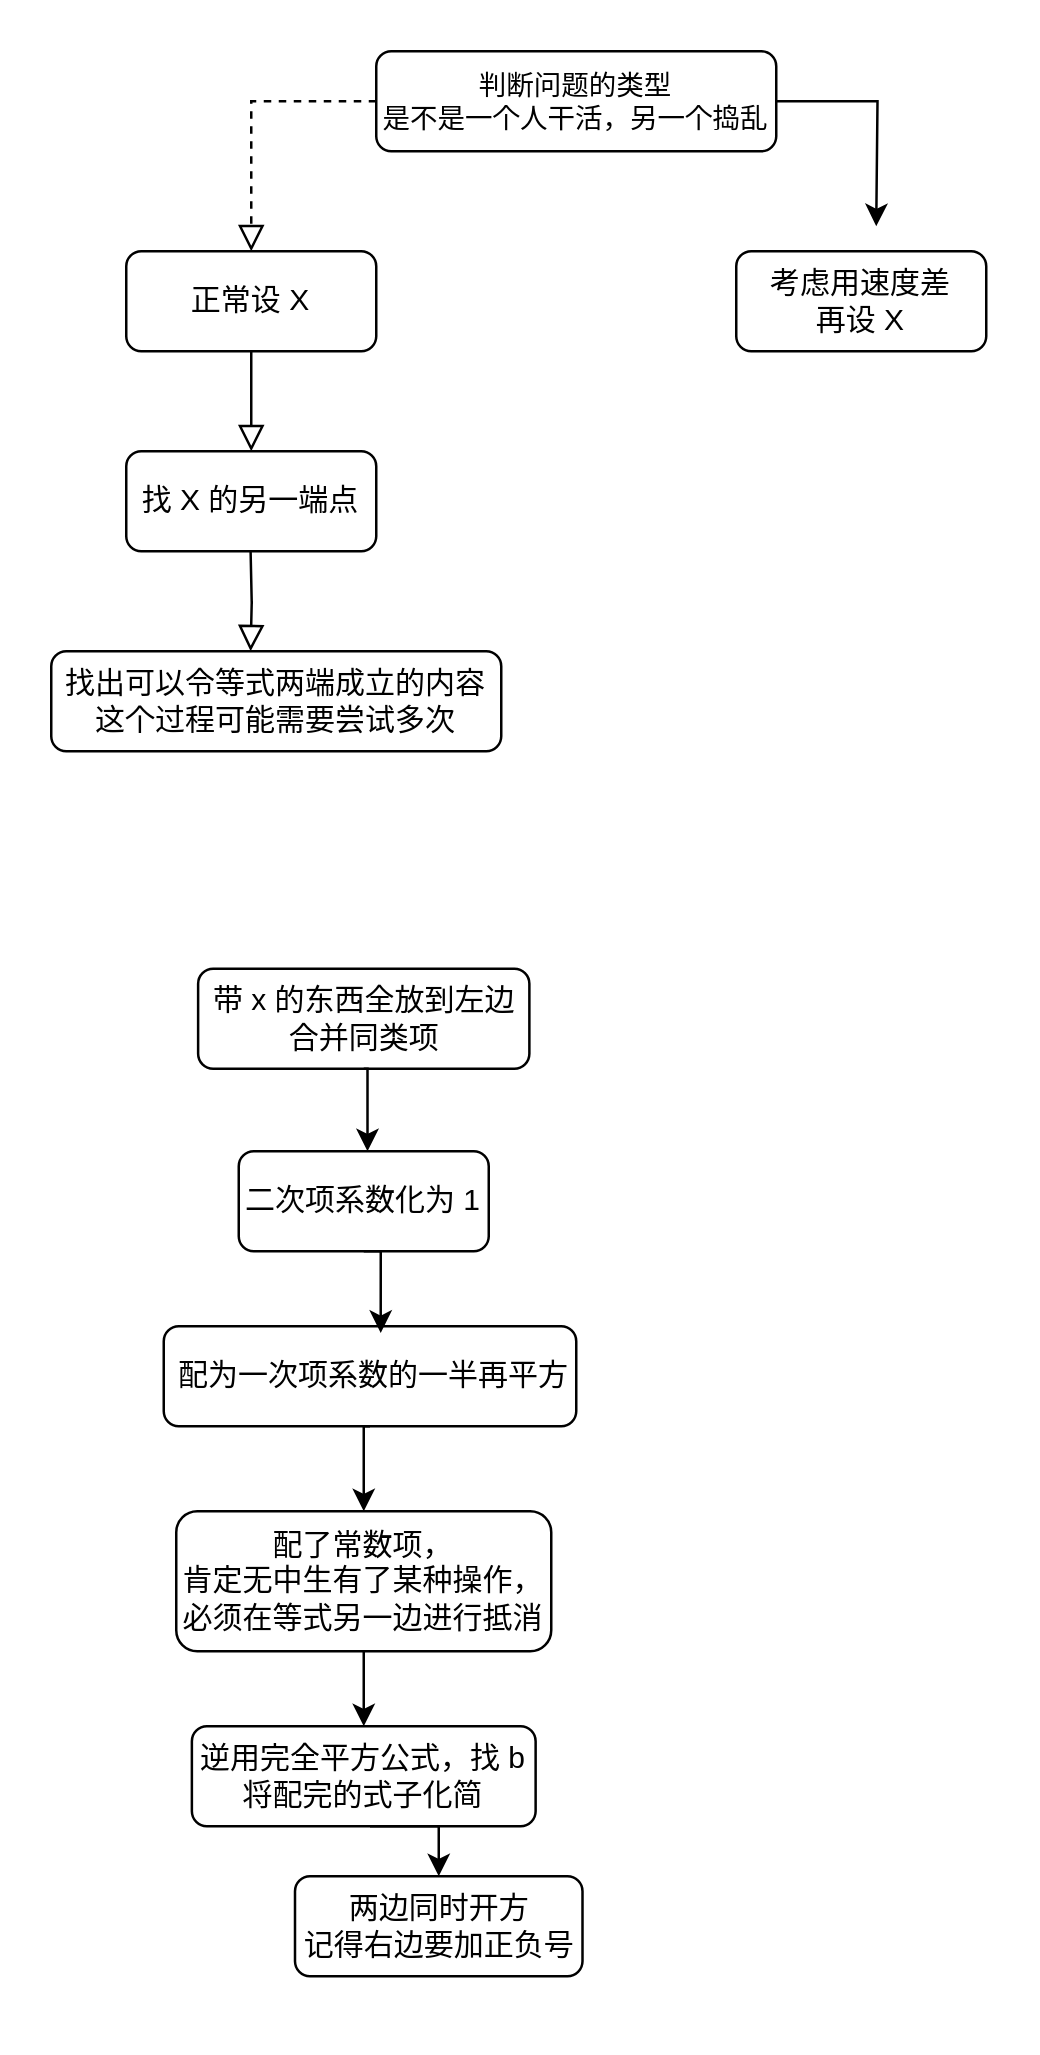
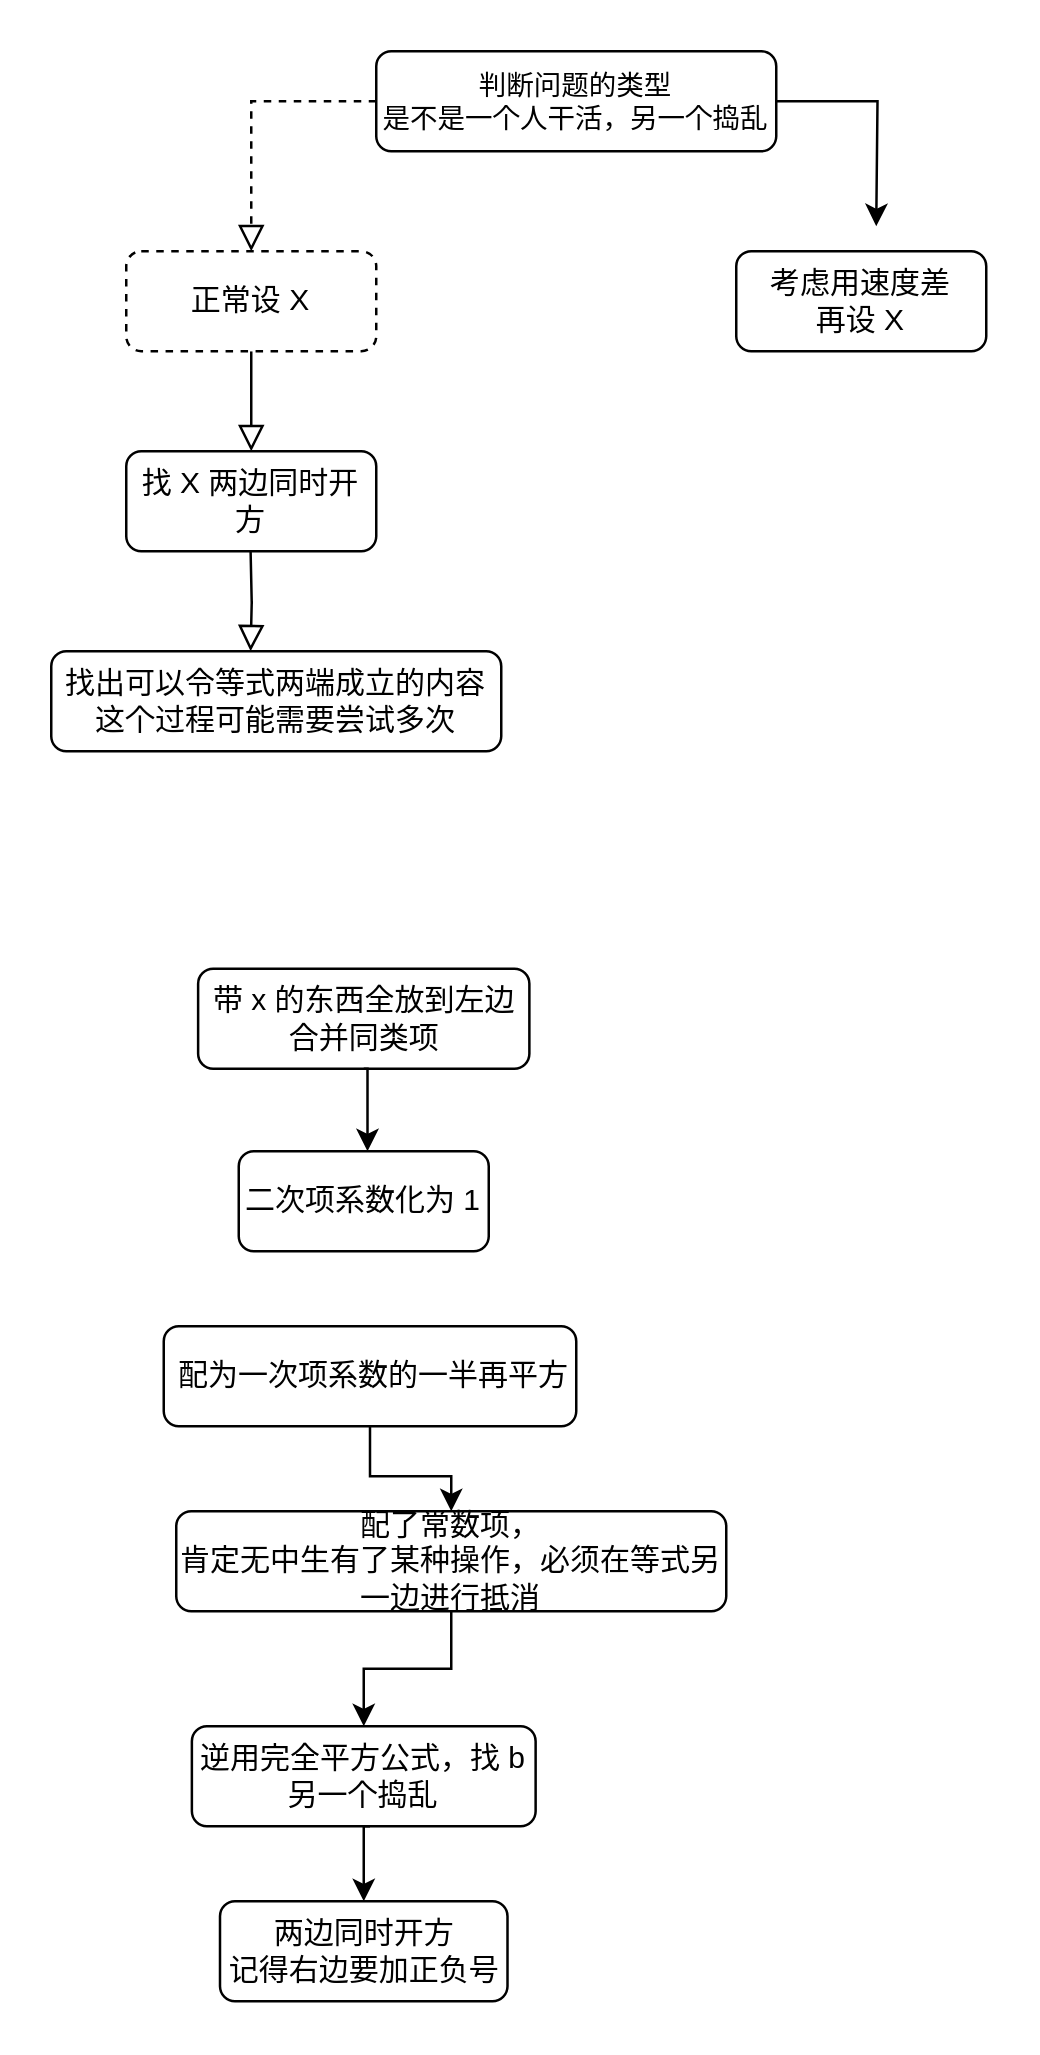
  <mxCell id="0" />
  <mxCell id="1" parent="0" />
  <mxCell id="2" value="" style="rounded=0;html=1;jettySize=auto;orthogonalLoop=1;fontSize=11;endArrow=block;endFill=0;endSize=8;strokeWidth=1;shadow=0;labelBackgroundColor=none;edgeStyle=orthogonalEdgeStyle;" parent="1" source="3" edge="1"><mxGeometry relative="1" as="geometry"><mxPoint x="100" y="180" as="targetPoint" /></mxGeometry></mxCell>
- <mxCell id="3" value="正常设 X" style="rounded=1;whiteSpace=wrap;html=1;fontSize=12;glass=0;strokeWidth=1;shadow=0;" parent="1" vertex="1"><mxGeometry x="50" y="100" width="100" height="40" as="geometry" /></mxCell>
- <mxCell id="4" value="找 X 的另一端点" style="rounded=1;whiteSpace=wrap;html=1;fontSize=12;glass=0;strokeWidth=1;shadow=0;" parent="1" vertex="1"><mxGeometry x="50" y="180" width="100" height="40" as="geometry" /></mxCell>
+ <mxCell id="3" value="正常设 X" style="rounded=1;whiteSpace=wrap;html=1;fontSize=12;glass=0;strokeWidth=1;shadow=0;dashed=1;" parent="1" vertex="1"><mxGeometry x="50" y="100" width="100" height="40" as="geometry" /></mxCell>
+ <mxCell id="4" value="找 X 两边同时开方" style="rounded=1;whiteSpace=wrap;html=1;fontSize=12;glass=0;strokeWidth=1;shadow=0;" parent="1" vertex="1"><mxGeometry x="50" y="180" width="100" height="40" as="geometry" /></mxCell>
  <mxCell id="5" value="找出可以令等式两端成立的内容&lt;div&gt;这个过程可能需要尝试多次&lt;/div&gt;" style="rounded=1;whiteSpace=wrap;html=1;fontSize=12;glass=0;strokeWidth=1;shadow=0;" parent="1" vertex="1"><mxGeometry x="20" y="260" width="180" height="40" as="geometry" /></mxCell>
  <mxCell id="6" value="" style="rounded=0;html=1;jettySize=auto;orthogonalLoop=1;fontSize=11;endArrow=block;endFill=0;endSize=8;strokeWidth=1;shadow=0;labelBackgroundColor=none;edgeStyle=orthogonalEdgeStyle;" parent="1" edge="1"><mxGeometry relative="1" as="geometry"><mxPoint x="99.74" y="220" as="sourcePoint" /><mxPoint x="99.74" y="260" as="targetPoint" /></mxGeometry></mxCell>
  <mxCell id="7" style="edgeStyle=orthogonalEdgeStyle;rounded=0;orthogonalLoop=1;jettySize=auto;html=1;" parent="1" source="8" edge="1"><mxGeometry relative="1" as="geometry"><mxPoint x="350" y="90" as="targetPoint" /></mxGeometry></mxCell>
  <mxCell id="8" value="&lt;font style=&quot;font-size: 11px;&quot;&gt;判断问题的类型&lt;/font&gt;&lt;div style=&quot;font-size: 11px;&quot;&gt;&lt;font style=&quot;font-size: 11px;&quot;&gt;是不是一个人干活，另一个捣乱&lt;/font&gt;&lt;/div&gt;" style="rounded=1;whiteSpace=wrap;html=1;fontSize=12;glass=0;strokeWidth=1;shadow=0;" parent="1" vertex="1"><mxGeometry x="150" width="160" height="40" as="geometry" y="20" /></mxCell>
  <mxCell id="9" value="" style="rounded=0;html=1;jettySize=auto;orthogonalLoop=1;fontSize=11;endArrow=block;endFill=0;endSize=8;strokeWidth=1;shadow=0;labelBackgroundColor=none;edgeStyle=orthogonalEdgeStyle;entryX=0.5;entryY=0;entryDx=0;entryDy=0;exitX=0;exitY=0.5;exitDx=0;exitDy=0;dashed=1;" parent="1" source="8" target="3" edge="1"><mxGeometry relative="1" as="geometry"><mxPoint x="160" y="90" as="targetPoint" /><mxPoint x="160" y="50" as="sourcePoint" /></mxGeometry></mxCell>
  <mxCell id="10" value="考虑用速度差&lt;div&gt;再设 X&lt;/div&gt;" style="rounded=1;whiteSpace=wrap;html=1;fontSize=12;glass=0;strokeWidth=1;shadow=0;" parent="1" vertex="1"><mxGeometry x="294" y="100" width="100" height="40" as="geometry" /></mxCell>
  <mxCell id="11" style="edgeStyle=orthogonalEdgeStyle;rounded=0;orthogonalLoop=1;jettySize=auto;html=1;exitX=0.5;exitY=1;exitDx=0;exitDy=0;entryX=0.5;entryY=0;entryDx=0;entryDy=0;" parent="1" source="12" target="14" edge="1"><mxGeometry relative="1" as="geometry" /></mxCell>
  <mxCell id="12" value="&lt;div&gt;&amp;nbsp;配为一次项系数的一半再平方&lt;/div&gt;" style="rounded=1;whiteSpace=wrap;html=1;fontSize=12;glass=0;strokeWidth=1;shadow=0;" parent="1" vertex="1"><mxGeometry x="65" y="530" width="165" height="40" as="geometry" /></mxCell>
  <mxCell id="13" style="edgeStyle=orthogonalEdgeStyle;rounded=0;orthogonalLoop=1;jettySize=auto;html=1;entryX=0.5;entryY=0;entryDx=0;entryDy=0;" parent="1" source="14" target="16" edge="1"><mxGeometry relative="1" as="geometry" /></mxCell>
- <mxCell id="14" value="配了常数项，&lt;div&gt;肯定无中生有了某种操作，必须在等式另一边进行抵消&lt;/div&gt;" style="rounded=1;whiteSpace=wrap;html=1;fontSize=12;glass=0;strokeWidth=1;shadow=0;" parent="1" vertex="1"><mxGeometry x="70" y="604" width="150" height="56" as="geometry" /></mxCell>
+ <mxCell id="14" value="配了常数项，&lt;div&gt;肯定无中生有了某种操作，必须在等式另一边进行抵消&lt;/div&gt;" style="rounded=1;whiteSpace=wrap;html=1;fontSize=12;glass=0;strokeWidth=1;shadow=0;" parent="1" vertex="1"><mxGeometry x="70" y="604" width="220" height="40" as="geometry" /></mxCell>
  <mxCell id="15" value="二次项系数化为 1" style="rounded=1;whiteSpace=wrap;html=1;fontSize=12;glass=0;strokeWidth=1;shadow=0;" parent="1" vertex="1"><mxGeometry x="95" y="460" width="100" height="40" as="geometry" /></mxCell>
- <mxCell id="16" value="逆用完全平方公式，找 b&lt;div&gt;将配完的式子化简&lt;/div&gt;" style="rounded=1;whiteSpace=wrap;html=1;fontSize=12;glass=0;strokeWidth=1;shadow=0;" parent="1" vertex="1"><mxGeometry x="76.25" y="690" width="137.5" height="40" as="geometry" /></mxCell>
+ <mxCell id="16" value="逆用完全平方公式，找 b&lt;div&gt;另一个捣乱&lt;/div&gt;" style="rounded=1;whiteSpace=wrap;html=1;fontSize=12;glass=0;strokeWidth=1;shadow=0;" parent="1" vertex="1"><mxGeometry x="76.25" y="690" width="137.5" height="40" as="geometry" /></mxCell>
  <mxCell id="17" style="edgeStyle=orthogonalEdgeStyle;rounded=0;orthogonalLoop=1;jettySize=auto;html=1;entryX=0.5;entryY=0;entryDx=0;entryDy=0;" parent="1" target="18" edge="1"><mxGeometry relative="1" as="geometry"><mxPoint x="147.5" y="730" as="sourcePoint" /></mxGeometry></mxCell>
- <mxCell id="18" value="两边同时开方&lt;div&gt;记得右边要加正负号&lt;/div&gt;" style="rounded=1;whiteSpace=wrap;html=1;fontSize=12;glass=0;strokeWidth=1;shadow=0;" parent="1" vertex="1"><mxGeometry x="117.5" y="750" width="115" height="40" as="geometry" /></mxCell>
- <mxCell id="19" style="edgeStyle=orthogonalEdgeStyle;rounded=0;orthogonalLoop=1;jettySize=auto;html=1;exitX=0.5;exitY=1;exitDx=0;exitDy=0;entryX=0.526;entryY=0.067;entryDx=0;entryDy=0;entryPerimeter=0;" parent="1" source="15" target="12" edge="1"><mxGeometry relative="1" as="geometry" /></mxCell>
+ <mxCell id="18" value="两边同时开方&lt;div&gt;记得右边要加正负号&lt;/div&gt;" style="rounded=1;whiteSpace=wrap;html=1;fontSize=12;glass=0;strokeWidth=1;shadow=0;" parent="1" vertex="1"><mxGeometry x="87.5" y="760" width="115" height="40" as="geometry" /></mxCell>
  <mxCell id="20" value="带 x 的东西全放到左边&lt;div&gt;合并同类项&lt;/div&gt;" style="rounded=1;whiteSpace=wrap;html=1;fontSize=12;glass=0;strokeWidth=1;shadow=0;" vertex="1" parent="1"><mxGeometry x="78.75" y="387" width="132.5" height="40" as="geometry" /></mxCell>
  <mxCell id="21" style="edgeStyle=orthogonalEdgeStyle;rounded=0;orthogonalLoop=1;jettySize=auto;html=1;exitX=0.5;exitY=1;exitDx=0;exitDy=0;entryX=0.526;entryY=0.067;entryDx=0;entryDy=0;entryPerimeter=0;" edge="1" parent="1" source="20"><mxGeometry relative="1" as="geometry"><mxPoint x="146.5" y="460" as="targetPoint" /></mxGeometry></mxCell>
